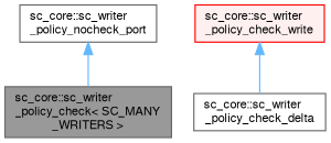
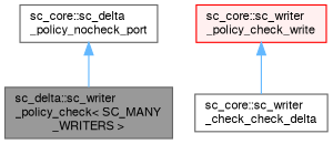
  digraph {
    node [color=gray40 fillcolor=white fontname=FreeSans fontsize=10 shape=box style=filled]
    edge [color=steelblue1 dir=back fontname=FreeSans fontsize=10 labelfontname=FreeSans labelfontsize=10 style=solid]
-   n1 [fillcolor=grey60 fontcolor=black height=0.2 label="sc_core::sc_writer\l_policy_check\< SC_MANY\l_WRITERS \>" width=0.4]
-   n2 [height=0.2 label="sc_core::sc_writer\l_policy_nocheck_port" width=0.4]
-   n3 [height=0.2 label="sc_core::sc_writer\l_policy_check_delta" width=0.4]
+   n1 [fillcolor=grey60 fontcolor=black height=0.2 label="sc_delta::sc_writer\l_policy_check\< SC_MANY\l_WRITERS \>" width=0.4]
+   n2 [height=0.2 label="sc_core::sc_delta\l_policy_nocheck_port" width=0.4]
+   n3 [height=0.2 label="sc_core::sc_writer\l_check_check_delta" width=0.4]
    n4 [color=red fillcolor="#FFF0F0" height=0.2 label="sc_core::sc_writer\l_policy_check_write" width=0.4]
    n2 -> n1
    n4 -> n3
  }
